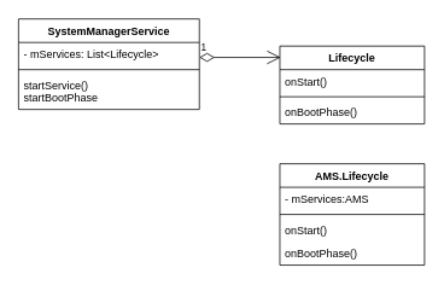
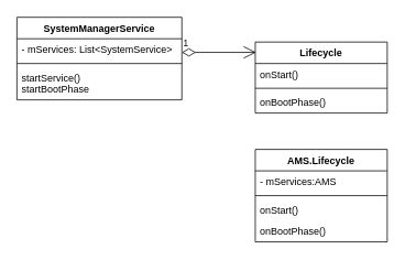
  <mxCell id="0" />
  <mxCell id="1" parent="0" />
  <mxCell id="2" value="SystemManagerService" style="swimlane;fontStyle=1;align=center;verticalAlign=top;childLayout=stackLayout;horizontal=1;startSize=26;horizontalStack=0;resizeParent=1;resizeParentMax=0;resizeLast=0;collapsible=1;marginBottom=0;whiteSpace=wrap;html=1;" vertex="1" parent="1"><mxGeometry x="20" y="20" width="200" height="100" as="geometry"><mxRectangle x="334" y="40" width="180" height="30" as="alternateBounds" /></mxGeometry></mxCell>
- <mxCell id="3" value="- mServices: List&amp;lt;Lifecycle&amp;gt;" style="text;strokeColor=none;fillColor=none;align=left;verticalAlign=top;spacingLeft=4;spacingRight=4;overflow=hidden;rotatable=0;points=[[0,0.5],[1,0.5]];portConstraint=eastwest;whiteSpace=wrap;html=1;" vertex="1" parent="2"><mxGeometry y="26" width="200" height="26" as="geometry" /></mxCell>
+ <mxCell id="3" value="- mServices: List&amp;lt;SystemService&amp;gt;" style="text;strokeColor=none;fillColor=none;align=left;verticalAlign=top;spacingLeft=4;spacingRight=4;overflow=hidden;rotatable=0;points=[[0,0.5],[1,0.5]];portConstraint=eastwest;whiteSpace=wrap;html=1;" vertex="1" parent="2"><mxGeometry y="26" width="200" height="26" as="geometry" /></mxCell>
  <mxCell id="4" value="" style="line;strokeWidth=1;fillColor=none;align=left;verticalAlign=middle;spacingTop=-1;spacingLeft=3;spacingRight=3;rotatable=0;labelPosition=right;points=[];portConstraint=eastwest;strokeColor=inherit;" vertex="1" parent="2"><mxGeometry y="52" width="200" height="8" as="geometry" /></mxCell>
  <mxCell id="5" value="startService()&lt;br&gt;startBootPhase" style="text;strokeColor=none;fillColor=none;align=left;verticalAlign=top;spacingLeft=4;spacingRight=4;overflow=hidden;rotatable=0;points=[[0,0.5],[1,0.5]];portConstraint=eastwest;whiteSpace=wrap;html=1;" vertex="1" parent="2"><mxGeometry y="60" width="200" height="40" as="geometry" /></mxCell>
  <mxCell id="6" value="Lifecycle" style="swimlane;fontStyle=1;align=center;verticalAlign=top;childLayout=stackLayout;horizontal=1;startSize=26;horizontalStack=0;resizeParent=1;resizeParentMax=0;resizeLast=0;collapsible=1;marginBottom=0;whiteSpace=wrap;html=1;" vertex="1" parent="1"><mxGeometry x="309" y="50" width="160" height="86" as="geometry"><mxRectangle x="350" y="230" width="100" height="30" as="alternateBounds" /></mxGeometry></mxCell>
  <mxCell id="7" value="onStart()" style="text;strokeColor=none;fillColor=none;align=left;verticalAlign=top;spacingLeft=4;spacingRight=4;overflow=hidden;rotatable=0;points=[[0,0.5],[1,0.5]];portConstraint=eastwest;whiteSpace=wrap;html=1;" vertex="1" parent="6"><mxGeometry y="26" width="160" height="26" as="geometry" /></mxCell>
  <mxCell id="8" value="" style="line;strokeWidth=1;fillColor=none;align=left;verticalAlign=middle;spacingTop=-1;spacingLeft=3;spacingRight=3;rotatable=0;labelPosition=right;points=[];portConstraint=eastwest;strokeColor=inherit;" vertex="1" parent="6"><mxGeometry y="52" width="160" height="8" as="geometry" /></mxCell>
  <mxCell id="9" value="onBootPhase()" style="text;strokeColor=none;fillColor=none;align=left;verticalAlign=top;spacingLeft=4;spacingRight=4;overflow=hidden;rotatable=0;points=[[0,0.5],[1,0.5]];portConstraint=eastwest;whiteSpace=wrap;html=1;" vertex="1" parent="6"><mxGeometry y="60" width="160" height="26" as="geometry" /></mxCell>
  <mxCell id="10" value="1" style="endArrow=open;html=1;endSize=13;startArrow=diamondThin;startSize=14;startFill=0;edgeStyle=orthogonalEdgeStyle;align=left;verticalAlign=bottom;rounded=0;" edge="1" parent="1"><mxGeometry x="-1" y="3" relative="1" as="geometry"><mxPoint x="220" y="62.5" as="sourcePoint" /><mxPoint x="310" y="62.5" as="targetPoint" /></mxGeometry></mxCell>
  <mxCell id="11" value="AMS.Lifecycle" style="swimlane;fontStyle=1;align=center;verticalAlign=top;childLayout=stackLayout;horizontal=1;startSize=26;horizontalStack=0;resizeParent=1;resizeParentMax=0;resizeLast=0;collapsible=1;marginBottom=0;whiteSpace=wrap;html=1;" vertex="1" parent="1"><mxGeometry x="309" y="180" width="160" height="112" as="geometry"><mxRectangle x="350" y="230" width="100" height="30" as="alternateBounds" /></mxGeometry></mxCell>
  <mxCell id="12" value="- mServices:AMS" style="text;strokeColor=none;fillColor=none;align=left;verticalAlign=top;spacingLeft=4;spacingRight=4;overflow=hidden;rotatable=0;points=[[0,0.5],[1,0.5]];portConstraint=eastwest;whiteSpace=wrap;html=1;" vertex="1" parent="11"><mxGeometry y="26" width="160" height="26" as="geometry" /></mxCell>
  <mxCell id="13" value="" style="line;strokeWidth=1;fillColor=none;align=left;verticalAlign=middle;spacingTop=-1;spacingLeft=3;spacingRight=3;rotatable=0;labelPosition=right;points=[];portConstraint=eastwest;strokeColor=inherit;" vertex="1" parent="11"><mxGeometry y="52" width="160" height="8" as="geometry" /></mxCell>
  <mxCell id="14" value="onStart()" style="text;strokeColor=none;fillColor=none;align=left;verticalAlign=top;spacingLeft=4;spacingRight=4;overflow=hidden;rotatable=0;points=[[0,0.5],[1,0.5]];portConstraint=eastwest;whiteSpace=wrap;html=1;" vertex="1" parent="11"><mxGeometry y="60" width="160" height="26" as="geometry" /></mxCell>
  <mxCell id="15" value="onBootPhase()" style="text;strokeColor=none;fillColor=none;align=left;verticalAlign=top;spacingLeft=4;spacingRight=4;overflow=hidden;rotatable=0;points=[[0,0.5],[1,0.5]];portConstraint=eastwest;whiteSpace=wrap;html=1;" vertex="1" parent="11"><mxGeometry y="86" width="160" height="26" as="geometry" /></mxCell>
